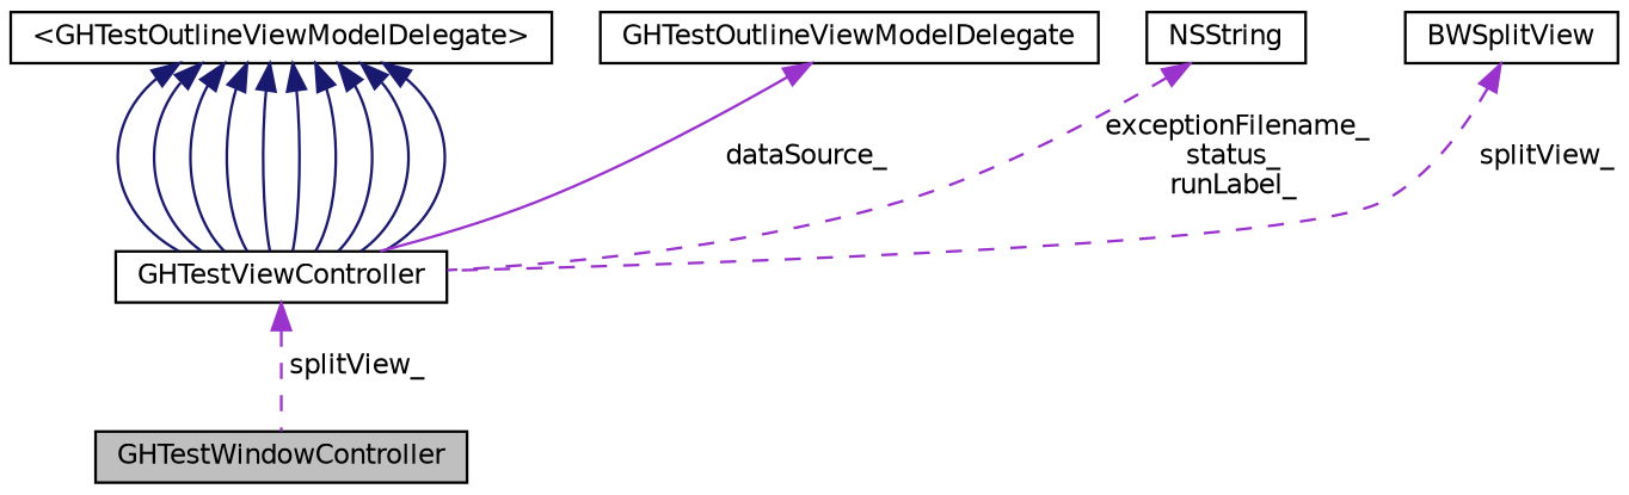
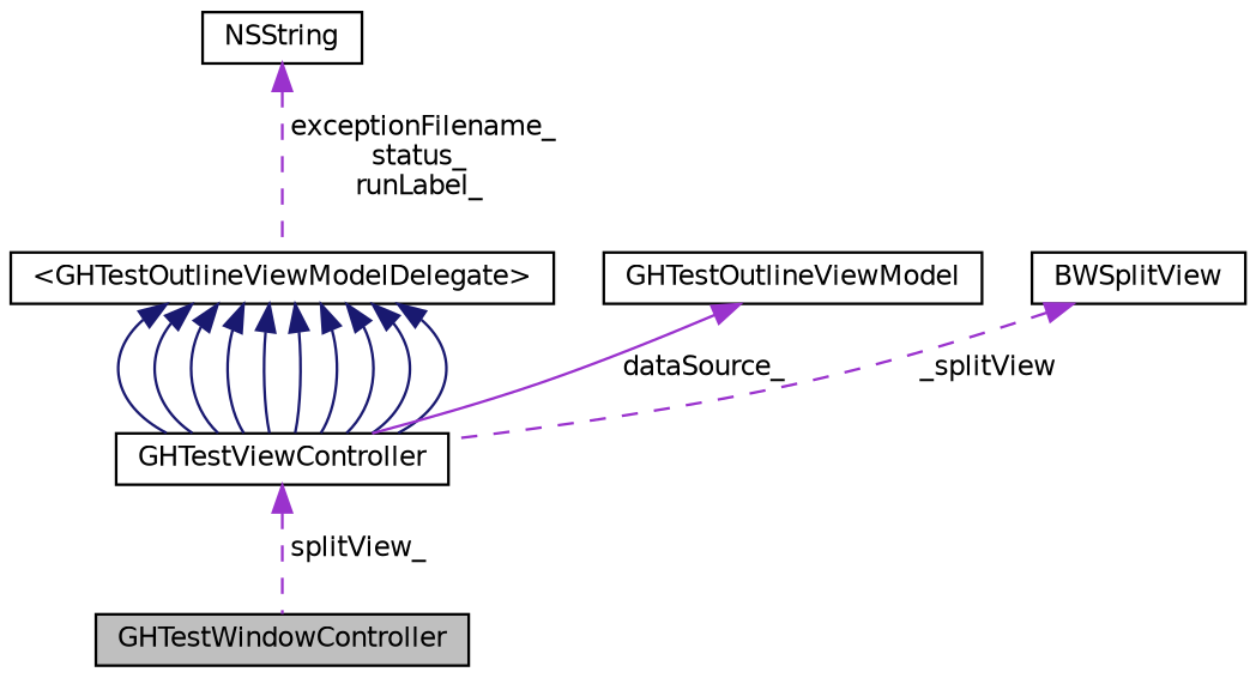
  digraph {
    node [color=black fillcolor=white fontname=Helvetica fontsize=10 shape=record style=filled]
    edge [color=midnightblue dir=back fontname=Helvetica fontsize=10 labelfontname=Helvetica labelfontsize=10 style=solid]
    n1 [fillcolor=grey75 fontcolor=black height=0.2 label=GHTestWindowController width=0.4]
    n2 [height=0.2 label=GHTestViewController width=0.4]
    n3 [height=0.2 label="\<GHTestOutlineViewModelDelegate\>" width=0.4]
-   n4 [height=0.2 label=GHTestOutlineViewModelDelegate width=0.4]
+   n4 [height=0.2 label=GHTestOutlineViewModel width=0.4]
    n5 [height=0.2 label=NSString width=0.4]
    n6 [height=0.2 label=BWSplitView width=0.4]
    n2 -> n1 [color=darkorchid3 label=" splitView_" style=dashed]
    n3 -> n2
    n3 -> n2
    n3 -> n2
    n3 -> n2
    n3 -> n2
    n3 -> n2
    n3 -> n2
    n3 -> n2
    n3 -> n2
    n3 -> n2
    n4 -> n2 [color=darkorchid3 label=" dataSource_"]
-   n5 -> n2 [color=darkorchid3 label=" exceptionFilename_\nstatus_\nrunLabel_" style=dashed]
-   n6 -> n2 [color=darkorchid3 label=" splitView_" style=dashed]
+   n5 -> n3 [color=darkorchid3 label=" exceptionFilename_\nstatus_\nrunLabel_" style=dashed]
+   n6 -> n2 [color=darkorchid3 label=" _splitView" style=dashed]
  }
